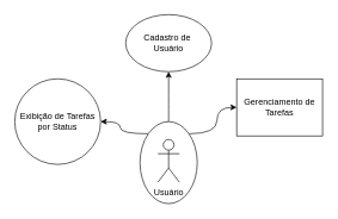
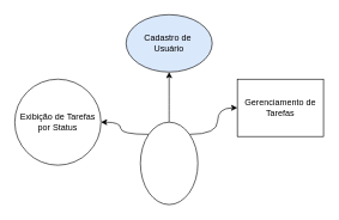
  <mxCell id="0" />
  <mxCell id="1" parent="0" />
  <mxCell id="2" style="edgeStyle=orthogonalEdgeStyle;rounded=0;orthogonalLoop=1;jettySize=auto;html=1;exitX=0;exitY=0.5;exitDx=0;exitDy=0;entryX=0.5;entryY=1;entryDx=0;entryDy=0;curved=1;" edge="1" parent="1" source="5" target="8"><mxGeometry relative="1" as="geometry" /></mxCell>
  <mxCell id="3" style="edgeStyle=orthogonalEdgeStyle;rounded=0;orthogonalLoop=1;jettySize=auto;html=1;exitX=0;exitY=1;exitDx=0;exitDy=0;entryX=1;entryY=0.5;entryDx=0;entryDy=0;curved=1;" edge="1" parent="1" source="5" target="9"><mxGeometry relative="1" as="geometry" /></mxCell>
  <mxCell id="4" style="edgeStyle=orthogonalEdgeStyle;rounded=0;orthogonalLoop=1;jettySize=auto;html=1;exitX=0;exitY=0;exitDx=0;exitDy=0;entryX=0;entryY=0.5;entryDx=0;entryDy=0;curved=1;" edge="1" parent="1" source="5" target="7"><mxGeometry relative="1" as="geometry" /></mxCell>
  <mxCell id="5" value="" style="ellipse;whiteSpace=wrap;html=1;direction=south;" vertex="1" parent="1"><mxGeometry x="195" y="170" width="80" height="115" as="geometry" /></mxCell>
- <mxCell id="6" value="Usuário" style="shape=umlActor;verticalLabelPosition=bottom;verticalAlign=top;html=1;outlineConnect=0;" vertex="1" parent="1"><mxGeometry x="220" y="195" width="30" height="60" as="geometry" /></mxCell>
  <mxCell id="7" value="Gerenciamento de Tarefas" style="whiteSpace=wrap;html=1;rounded=0;" vertex="1" parent="1"><mxGeometry x="330" y="110" width="120" height="80" as="geometry" /></mxCell>
- <mxCell id="8" value="Cadastro de&amp;nbsp;&lt;div&gt;Usuário&lt;/div&gt;" style="ellipse;whiteSpace=wrap;html=1;" vertex="1" parent="1"><mxGeometry x="175" y="20" width="120" height="80" as="geometry" /></mxCell>
+ <mxCell id="8" value="Cadastro de&amp;nbsp;&lt;div&gt;Usuário&lt;/div&gt;" style="ellipse;whiteSpace=wrap;html=1;fillColor=#dae8fc;" vertex="1" parent="1"><mxGeometry x="175" y="20" width="120" height="80" as="geometry" /></mxCell>
  <mxCell id="9" value="Exibição de Tarefas por Status" style="ellipse;whiteSpace=wrap;html=1;" vertex="1" parent="1"><mxGeometry x="20" y="110" width="120" height="120" as="geometry" /></mxCell>
